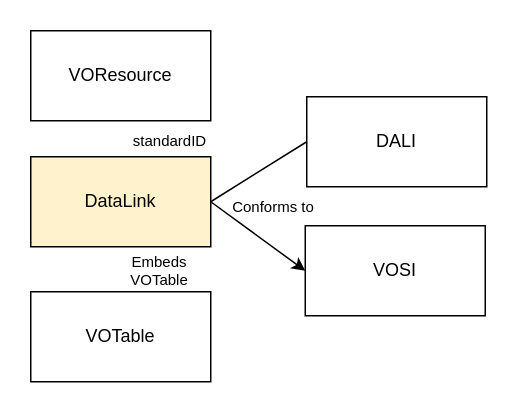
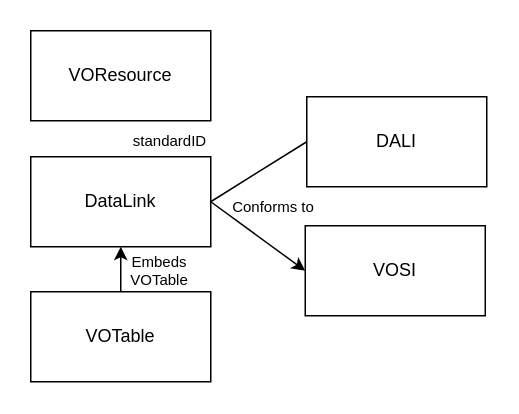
  <mxCell id="0" />
  <mxCell id="1" parent="0" />
  <mxCell id="2" value="VOTable" style="rounded=0;whiteSpace=wrap;html=1;" parent="1" vertex="1"><mxGeometry x="20" y="194" width="120" height="60" as="geometry" /></mxCell>
- <mxCell id="3" value="DataLink" style="rounded=0;whiteSpace=wrap;html=1;fillColor=#fff2cc;" parent="1" vertex="1"><mxGeometry x="20" y="104" width="120" height="60" as="geometry" /></mxCell>
+ <mxCell id="3" value="DataLink" style="rounded=0;whiteSpace=wrap;html=1;" parent="1" vertex="1"><mxGeometry x="20" y="104" width="120" height="60" as="geometry" /></mxCell>
+ <mxCell id="4" value="" style="endArrow=classic;html=1;rounded=0;entryX=0.5;entryY=1;entryDx=0;entryDy=0;exitX=0.5;exitY=0;exitDx=0;exitDy=0;" parent="1" source="2" target="3" edge="1"><mxGeometry width="50" height="50" relative="1" as="geometry"><mxPoint x="60" y="244" as="sourcePoint" /><mxPoint x="110" y="194" as="targetPoint" /></mxGeometry></mxCell>
  <mxCell id="5" value="Embeds VOTable" style="text;strokeColor=none;align=center;fillColor=none;html=1;verticalAlign=middle;whiteSpace=wrap;rounded=0;fontSize=10;" parent="1" vertex="1"><mxGeometry x="76" y="165" width="60" height="30" as="geometry" /></mxCell>
  <mxCell id="6" value="VOSI" style="rounded=0;whiteSpace=wrap;html=1;" vertex="1" parent="1"><mxGeometry x="203" y="150" width="120" height="60" as="geometry" /></mxCell>
  <mxCell id="7" value="DALI" style="rounded=0;whiteSpace=wrap;html=1;" vertex="1" parent="1"><mxGeometry x="204" y="64" width="120" height="60" as="geometry" /></mxCell>
  <mxCell id="8" value="" style="endArrow=none;html=1;rounded=0;exitX=1;exitY=0.5;exitDx=0;exitDy=0;entryX=0;entryY=0.5;entryDx=0;entryDy=0;" edge="1" parent="1" source="3" target="7"><mxGeometry width="50" height="50" relative="1" as="geometry"><mxPoint x="130" y="44" as="sourcePoint" /><mxPoint x="180" y="-6" as="targetPoint" /></mxGeometry></mxCell>
  <mxCell id="9" value="" style="endArrow=classic;html=1;rounded=0;entryX=0;entryY=0.5;entryDx=0;entryDy=0;" edge="1" parent="1" target="6"><mxGeometry width="50" height="50" relative="1" as="geometry"><mxPoint x="140" y="134" as="sourcePoint" /><mxPoint x="200" y="104" as="targetPoint" /></mxGeometry></mxCell>
  <mxCell id="10" value="Conforms to" style="text;strokeColor=none;align=center;fillColor=none;html=1;verticalAlign=middle;whiteSpace=wrap;rounded=0;fontSize=10;" vertex="1" parent="1"><mxGeometry x="152" y="122" width="60" height="30" as="geometry" /></mxCell>
  <mxCell id="11" value="VOResource" style="rounded=0;whiteSpace=wrap;html=1;" vertex="1" parent="1"><mxGeometry x="20" y="20" width="120" height="60" as="geometry" /></mxCell>
  <mxCell id="12" value="standardID" style="text;strokeColor=none;align=center;fillColor=none;html=1;verticalAlign=middle;whiteSpace=wrap;rounded=0;fontSize=10;" vertex="1" parent="1"><mxGeometry x="83" y="78" width="60" height="30" as="geometry" /></mxCell>
